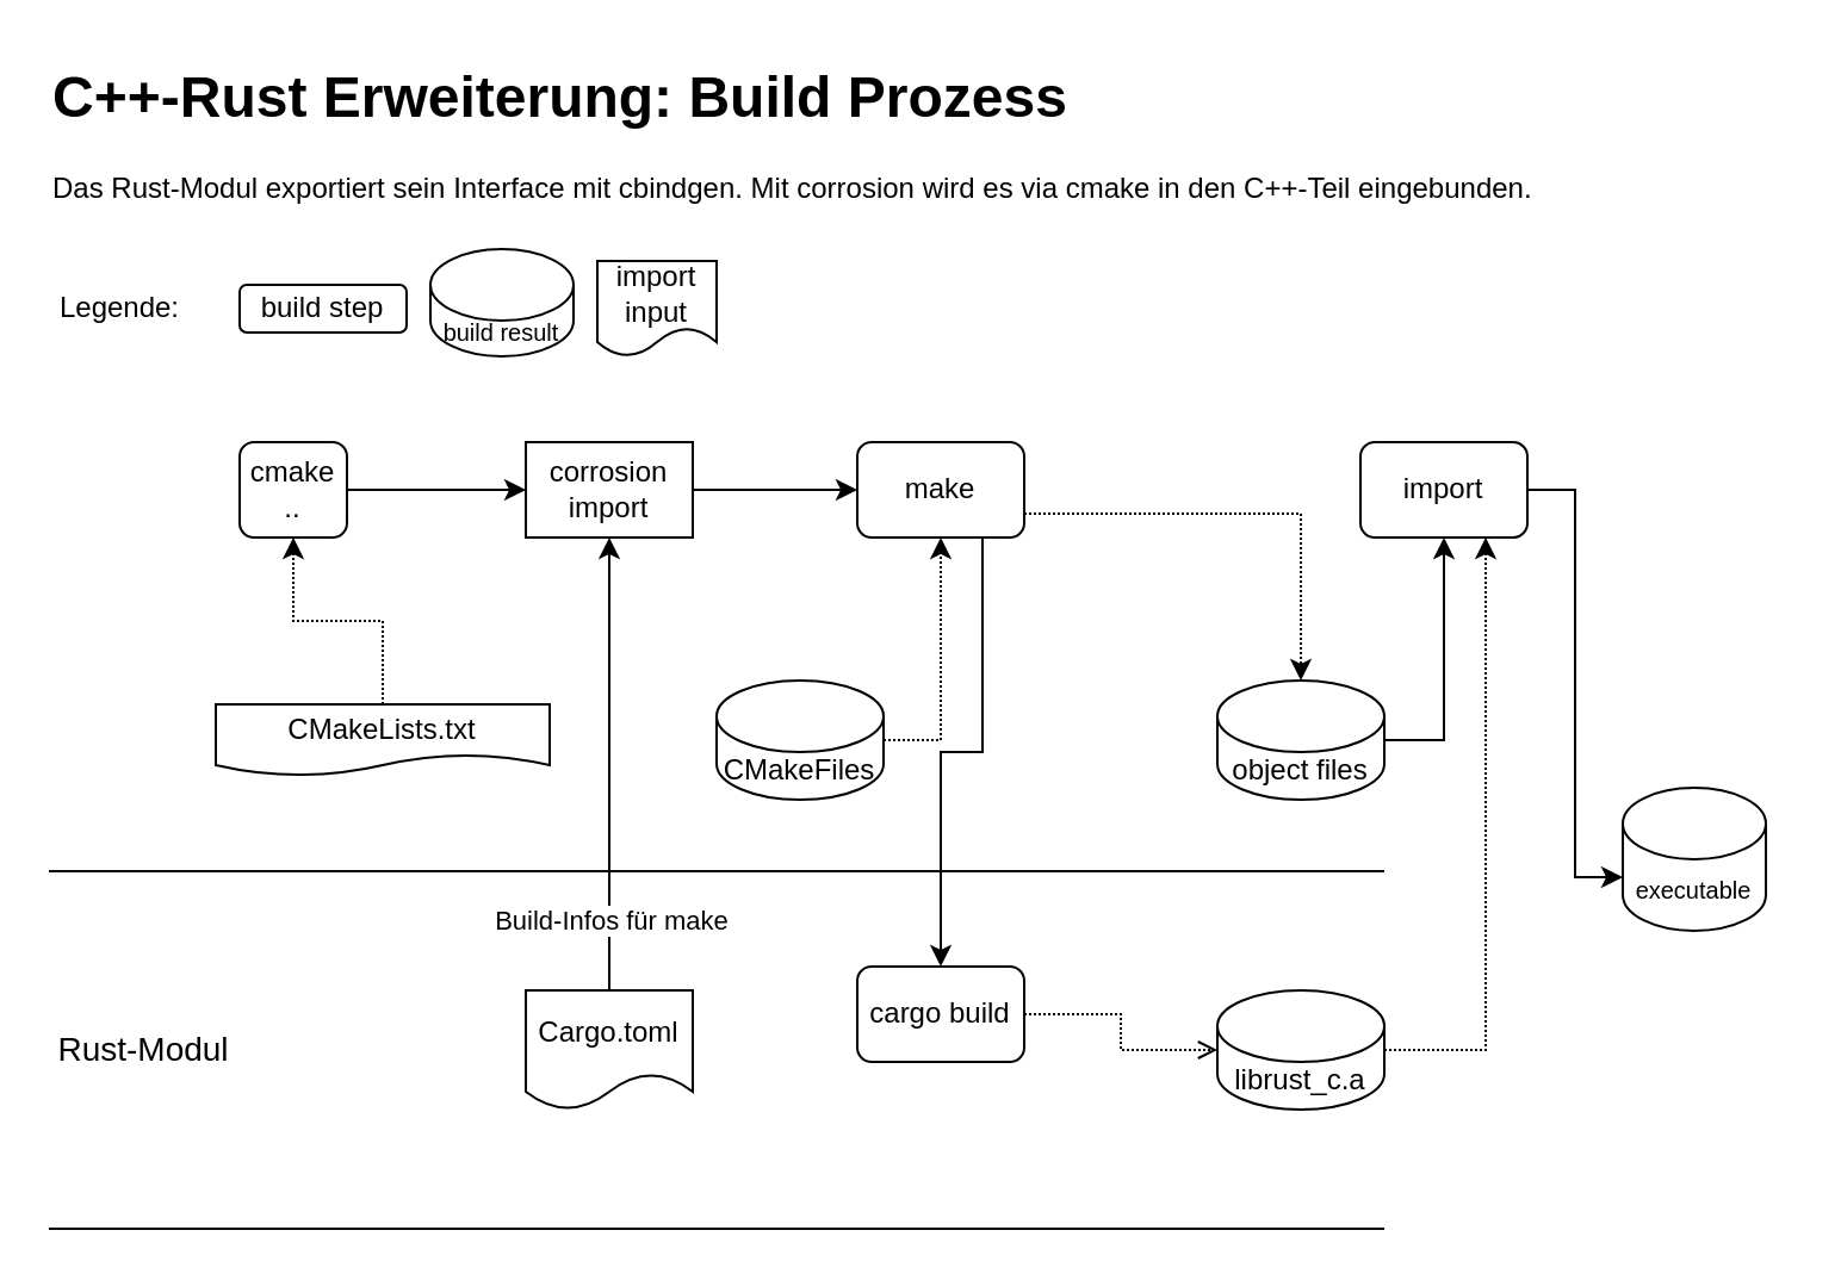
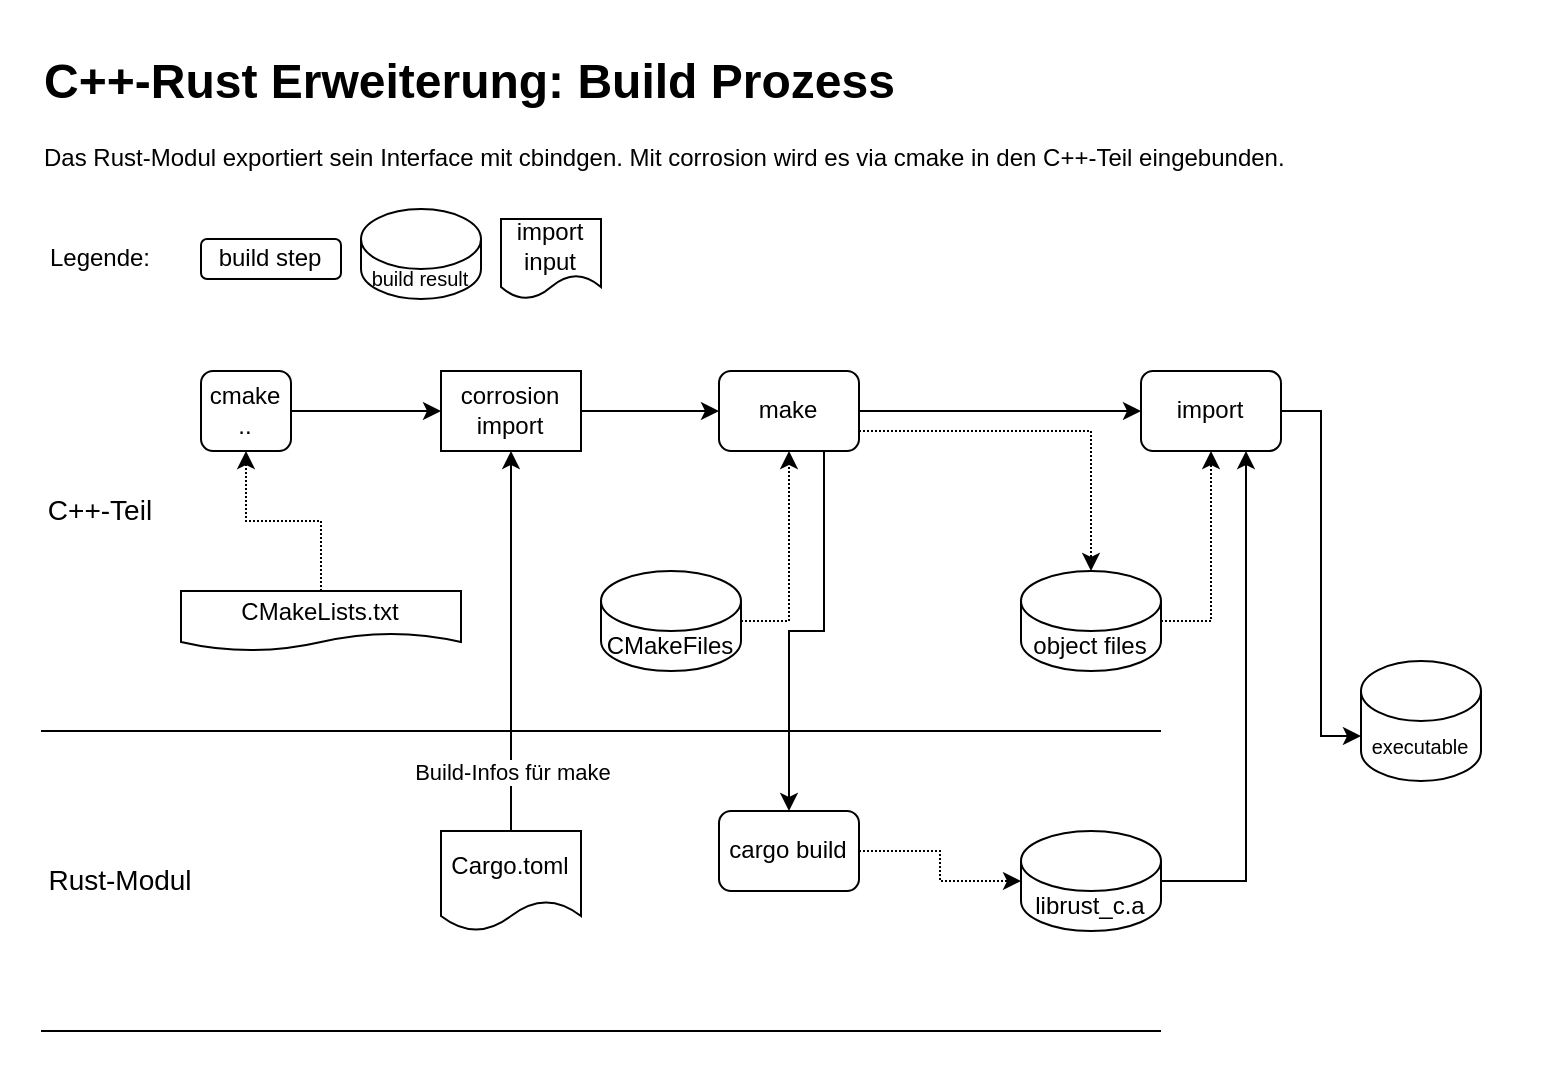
  <mxCell id="0" />
  <mxCell id="1" parent="0" />
  <mxCell id="2" style="edgeStyle=orthogonalEdgeStyle;rounded=0;orthogonalLoop=1;jettySize=auto;html=1;exitX=0.5;exitY=1;exitDx=0;exitDy=0;entryX=0.5;entryY=0;entryDx=0;entryDy=0;dashed=0;dashPattern=1 1;endArrow=none;endFill=0;startArrow=classic;startFill=1;" parent="1" source="12" target="18" edge="1"><mxGeometry relative="1" as="geometry"><mxPoint x="255" y="315" as="targetPoint" /></mxGeometry></mxCell>
  <mxCell id="3" value="Build-Infos für make" style="edgeLabel;html=1;align=center;verticalAlign=middle;resizable=0;points=[];" parent="2" vertex="1" connectable="0"><mxGeometry x="-0.289" y="3" relative="1" as="geometry"><mxPoint x="-3" y="92" as="offset" /></mxGeometry></mxCell>
  <mxCell id="4" style="edgeStyle=orthogonalEdgeStyle;rounded=0;orthogonalLoop=1;jettySize=auto;html=1;exitX=1;exitY=0.5;exitDx=0;exitDy=0;entryX=0;entryY=0.5;entryDx=0;entryDy=0;" parent="1" source="5" target="12" edge="1"><mxGeometry relative="1" as="geometry" /></mxCell>
  <mxCell id="5" value="cmake .." style="rounded=1;whiteSpace=wrap;html=1;fontSize=12;glass=0;strokeWidth=1;shadow=0;" parent="1" vertex="1"><mxGeometry x="100" y="185" width="45" height="40" as="geometry" /></mxCell>
  <mxCell id="6" value="&lt;h1 style=&quot;margin-top: 0px;&quot;&gt;C++-Rust Erweiterung: Build Prozess&lt;br&gt;&lt;/h1&gt;&lt;p&gt;Das Rust-Modul exportiert sein Interface mit cbindgen. Mit corrosion wird es via cmake in den C++-Teil eingebunden.&lt;br&gt;&lt;/p&gt;" style="text;html=1;whiteSpace=wrap;overflow=hidden;rounded=0;" parent="1" vertex="1"><mxGeometry x="20" y="20" width="730" height="80" as="geometry" /></mxCell>
  <mxCell id="7" value="" style="endArrow=none;html=1;rounded=0;endFill=0;" parent="1" edge="1"><mxGeometry width="50" height="50" relative="1" as="geometry"><mxPoint x="20" y="515" as="sourcePoint" /><mxPoint x="580" y="515" as="targetPoint" /></mxGeometry></mxCell>
  <mxCell id="8" value="" style="endArrow=none;html=1;rounded=0;endFill=0;" parent="1" edge="1"><mxGeometry width="50" height="50" relative="1" as="geometry"><mxPoint x="20" y="365" as="sourcePoint" /><mxPoint x="580" y="365" as="targetPoint" /></mxGeometry></mxCell>
+ <mxCell id="9" value="C++-Teil" style="text;html=1;align=center;verticalAlign=middle;whiteSpace=wrap;rounded=0;fontSize=14;" parent="1" vertex="1"><mxGeometry x="20" y="240" width="60" height="30" as="geometry" /></mxCell>
  <mxCell id="10" value="Rust-Modul" style="text;html=1;align=center;verticalAlign=middle;whiteSpace=wrap;rounded=0;fontSize=14;" parent="1" vertex="1"><mxGeometry x="20" y="425" width="80" height="30" as="geometry" /></mxCell>
  <mxCell id="11" style="edgeStyle=orthogonalEdgeStyle;rounded=0;orthogonalLoop=1;jettySize=auto;html=1;exitX=1;exitY=0.5;exitDx=0;exitDy=0;entryX=0;entryY=0.5;entryDx=0;entryDy=0;" parent="1" source="12" target="21" edge="1"><mxGeometry relative="1" as="geometry" /></mxCell>
  <mxCell id="12" value="corrosion import" style="whiteSpace=wrap;html=1;fontSize=12;glass=0;strokeWidth=1;shadow=0;rounded=0;" parent="1" vertex="1"><mxGeometry x="220" y="185" width="70" height="40" as="geometry" /></mxCell>
  <mxCell id="13" style="edgeStyle=orthogonalEdgeStyle;rounded=0;orthogonalLoop=1;jettySize=auto;html=1;exitX=1;exitY=0.5;exitDx=0;exitDy=0;exitPerimeter=0;entryX=0.5;entryY=1;entryDx=0;entryDy=0;dashed=1;dashPattern=1 1;" parent="1" source="14" target="21" edge="1"><mxGeometry relative="1" as="geometry" /></mxCell>
  <mxCell id="14" value="CMakeFiles" style="shape=cylinder3;whiteSpace=wrap;html=1;boundedLbl=1;backgroundOutline=1;size=15;" parent="1" vertex="1"><mxGeometry x="300" y="285" width="70" height="50" as="geometry" /></mxCell>
  <mxCell id="15" value="build step" style="rounded=1;whiteSpace=wrap;html=1;" parent="1" vertex="1"><mxGeometry x="100" y="119" width="70" height="20" as="geometry" /></mxCell>
  <mxCell id="16" value="build result" style="shape=cylinder3;whiteSpace=wrap;html=1;boundedLbl=1;backgroundOutline=1;size=15;fontSize=10;" parent="1" vertex="1"><mxGeometry x="180" y="104" width="60" height="45" as="geometry" /></mxCell>
  <mxCell id="17" value="import input" style="shape=document;whiteSpace=wrap;html=1;boundedLbl=1;" parent="1" vertex="1"><mxGeometry x="250" y="109" width="50" height="40" as="geometry" /></mxCell>
  <mxCell id="18" value="Cargo.toml" style="shape=document;whiteSpace=wrap;html=1;boundedLbl=1;" parent="1" vertex="1"><mxGeometry x="220" y="415" width="70" height="50" as="geometry" /></mxCell>
+ <mxCell id="19" style="edgeStyle=orthogonalEdgeStyle;rounded=0;orthogonalLoop=1;jettySize=auto;html=1;exitX=1;exitY=0.5;exitDx=0;exitDy=0;entryX=0;entryY=0.5;entryDx=0;entryDy=0;" parent="1" source="21" target="24" edge="1"><mxGeometry relative="1" as="geometry" /></mxCell>
  <mxCell id="20" style="edgeStyle=orthogonalEdgeStyle;rounded=0;orthogonalLoop=1;jettySize=auto;html=1;exitX=0.75;exitY=1;exitDx=0;exitDy=0;entryX=0.5;entryY=0;entryDx=0;entryDy=0;" parent="1" source="21" target="29" edge="1"><mxGeometry relative="1" as="geometry" /></mxCell>
  <mxCell id="21" value="make" style="rounded=1;whiteSpace=wrap;html=1;" parent="1" vertex="1"><mxGeometry x="359" y="185" width="70" height="40" as="geometry" /></mxCell>
- <mxCell id="22" style="edgeStyle=orthogonalEdgeStyle;rounded=0;orthogonalLoop=1;jettySize=auto;html=1;exitX=1;exitY=0.5;exitDx=0;exitDy=0;exitPerimeter=0;entryX=0.75;entryY=1;entryDx=0;entryDy=0;dashed=1;dashPattern=1 1;" parent="1" source="23" target="24" edge="1"><mxGeometry relative="1" as="geometry"><mxPoint x="700" y="375" as="targetPoint" /></mxGeometry></mxCell>
+ <mxCell id="22" style="edgeStyle=orthogonalEdgeStyle;rounded=0;orthogonalLoop=1;jettySize=auto;html=1;exitX=1;exitY=0.5;exitDx=0;exitDy=0;exitPerimeter=0;entryX=0.75;entryY=1;entryDx=0;entryDy=0;dashed=0;dashPattern=1 1;" parent="1" source="23" target="24" edge="1"><mxGeometry relative="1" as="geometry"><mxPoint x="700" y="375" as="targetPoint" /></mxGeometry></mxCell>
  <mxCell id="23" value="librust_c.a" style="shape=cylinder3;whiteSpace=wrap;html=1;boundedLbl=1;backgroundOutline=1;size=15;" parent="1" vertex="1"><mxGeometry x="510" y="415" width="70" height="50" as="geometry" /></mxCell>
  <mxCell id="24" value="import" style="rounded=1;whiteSpace=wrap;html=1;" parent="1" vertex="1"><mxGeometry x="570" y="185" width="70" height="40" as="geometry" /></mxCell>
  <mxCell id="25" value="" style="edgeStyle=orthogonalEdgeStyle;rounded=0;orthogonalLoop=1;jettySize=auto;html=1;exitX=1;exitY=0.75;exitDx=0;exitDy=0;entryX=0.5;entryY=0;entryDx=0;entryDy=0;entryPerimeter=0;dashed=1;dashPattern=1 1;" parent="1" source="21" target="27" edge="1"><mxGeometry relative="1" as="geometry"><mxPoint x="429" y="215" as="sourcePoint" /><mxPoint x="455" y="385" as="targetPoint" /></mxGeometry></mxCell>
- <mxCell id="26" style="edgeStyle=orthogonalEdgeStyle;rounded=0;orthogonalLoop=1;jettySize=auto;html=1;exitX=1;exitY=0.5;exitDx=0;exitDy=0;exitPerimeter=0;dashed=0;dashPattern=1 1;entryX=0.5;entryY=1;entryDx=0;entryDy=0;" parent="1" source="27" edge="1" target="24"><mxGeometry relative="1" as="geometry"><mxPoint x="660" y="310" as="targetPoint" /></mxGeometry></mxCell>
+ <mxCell id="26" style="edgeStyle=orthogonalEdgeStyle;rounded=0;orthogonalLoop=1;jettySize=auto;html=1;exitX=1;exitY=0.5;exitDx=0;exitDy=0;exitPerimeter=0;dashed=1;dashPattern=1 1;entryX=0.5;entryY=1;entryDx=0;entryDy=0;" parent="1" source="27" edge="1" target="24"><mxGeometry relative="1" as="geometry"><mxPoint x="660" y="310" as="targetPoint" /></mxGeometry></mxCell>
  <mxCell id="27" value="object files" style="shape=cylinder3;whiteSpace=wrap;html=1;boundedLbl=1;backgroundOutline=1;size=15;" parent="1" vertex="1"><mxGeometry x="510" y="285" width="70" height="50" as="geometry" /></mxCell>
  <mxCell id="28" value="executable" style="shape=cylinder3;whiteSpace=wrap;html=1;boundedLbl=1;backgroundOutline=1;size=15;fontSize=10;" parent="1" vertex="1"><mxGeometry x="680" y="330" width="60" height="60" as="geometry" /></mxCell>
  <mxCell id="29" value="cargo build" style="rounded=1;whiteSpace=wrap;html=1;" parent="1" vertex="1"><mxGeometry x="359" y="405" width="70" height="40" as="geometry" /></mxCell>
- <mxCell id="30" style="edgeStyle=orthogonalEdgeStyle;rounded=0;orthogonalLoop=1;jettySize=auto;html=1;exitX=1;exitY=0.5;exitDx=0;exitDy=0;entryX=0;entryY=0.5;entryDx=0;entryDy=0;entryPerimeter=0;dashed=1;dashPattern=1 1;endArrow=open;" parent="1" source="29" target="23" edge="1"><mxGeometry relative="1" as="geometry" /></mxCell>
+ <mxCell id="30" style="edgeStyle=orthogonalEdgeStyle;rounded=0;orthogonalLoop=1;jettySize=auto;html=1;exitX=1;exitY=0.5;exitDx=0;exitDy=0;entryX=0;entryY=0.5;entryDx=0;entryDy=0;entryPerimeter=0;dashed=1;dashPattern=1 1;" parent="1" source="29" target="23" edge="1"><mxGeometry relative="1" as="geometry" /></mxCell>
  <mxCell id="31" style="edgeStyle=orthogonalEdgeStyle;rounded=0;orthogonalLoop=1;jettySize=auto;html=1;exitX=0.5;exitY=0;exitDx=0;exitDy=0;entryX=0.5;entryY=1;entryDx=0;entryDy=0;dashed=1;dashPattern=1 1;" parent="1" source="32" target="5" edge="1"><mxGeometry relative="1" as="geometry" /></mxCell>
  <mxCell id="32" value="CMakeLists.txt" style="shape=document;whiteSpace=wrap;html=1;boundedLbl=1;" parent="1" vertex="1"><mxGeometry x="90" y="295" width="140" height="30" as="geometry" /></mxCell>
  <mxCell id="33" value="Legende:" style="text;html=1;align=center;verticalAlign=middle;whiteSpace=wrap;rounded=0;" parent="1" vertex="1"><mxGeometry x="20" y="114" width="60" height="30" as="geometry" /></mxCell>
  <mxCell id="34" style="edgeStyle=orthogonalEdgeStyle;rounded=0;orthogonalLoop=1;jettySize=auto;html=1;exitX=1;exitY=0.5;exitDx=0;exitDy=0;entryX=0;entryY=0;entryDx=0;entryDy=37.5;entryPerimeter=0;" parent="1" source="24" target="28" edge="1"><mxGeometry relative="1" as="geometry" /></mxCell>
